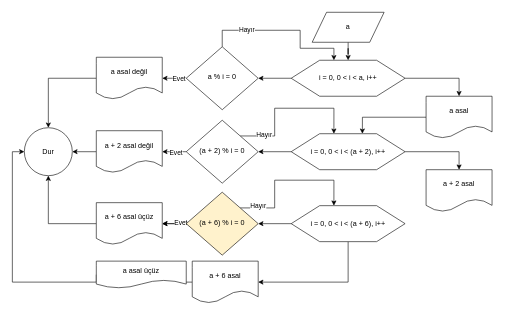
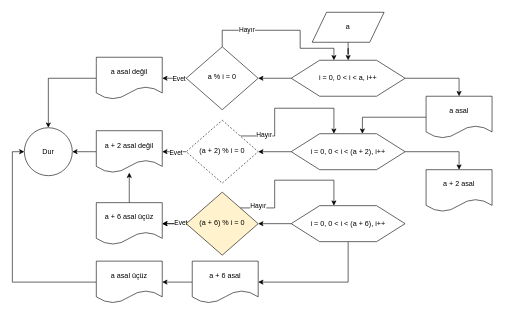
  <mxCell id="0" />
  <mxCell id="1" parent="0" />
  <mxCell id="2" value="Dur" style="strokeWidth=1;html=1;shape=mxgraph.flowchart.start_2;whiteSpace=wrap;strokeColor=default;" vertex="1" parent="1"><mxGeometry x="40" y="212.5" width="80" height="80" as="geometry" /></mxCell>
  <mxCell id="3" style="edgeStyle=orthogonalEdgeStyle;rounded=0;orthogonalLoop=1;jettySize=auto;html=1;entryX=1;entryY=0.5;entryDx=0;entryDy=0;" edge="1" parent="1" source="5" target="10"><mxGeometry relative="1" as="geometry" /></mxCell>
  <mxCell id="4" style="edgeStyle=orthogonalEdgeStyle;rounded=0;orthogonalLoop=1;jettySize=auto;html=1;exitX=1;exitY=0.5;exitDx=0;exitDy=0;entryX=0.5;entryY=0;entryDx=0;entryDy=0;" edge="1" parent="1" source="5" target="37"><mxGeometry relative="1" as="geometry" /></mxCell>
  <mxCell id="5" value="i = 0, 0 &amp;lt; i &amp;lt; a, i++" style="shape=hexagon;perimeter=hexagonPerimeter2;whiteSpace=wrap;html=1;size=0.25;strokeWidth=1;" vertex="1" parent="1"><mxGeometry x="485" y="100" width="190" height="60" as="geometry" /></mxCell>
  <mxCell id="6" style="edgeStyle=orthogonalEdgeStyle;rounded=0;orthogonalLoop=1;jettySize=auto;html=1;exitX=0;exitY=0.5;exitDx=0;exitDy=0;" edge="1" parent="1" source="10" target="14"><mxGeometry relative="1" as="geometry" /></mxCell>
  <mxCell id="7" value="Evet" style="edgeLabel;html=1;align=center;verticalAlign=middle;resizable=0;points=[];" vertex="1" connectable="0" parent="6"><mxGeometry x="-0.35" relative="1" as="geometry"><mxPoint as="offset" /></mxGeometry></mxCell>
  <mxCell id="8" style="edgeStyle=orthogonalEdgeStyle;rounded=0;orthogonalLoop=1;jettySize=auto;html=1;exitX=0.5;exitY=0;exitDx=0;exitDy=0;entryX=0.375;entryY=0;entryDx=0;entryDy=0;" edge="1" parent="1" source="10" target="5"><mxGeometry relative="1" as="geometry"><Array as="points"><mxPoint x="370" y="50" /><mxPoint x="500" y="50" /><mxPoint x="500" y="80" /><mxPoint x="556" y="80" /></Array></mxGeometry></mxCell>
  <mxCell id="9" value="Hayır" style="edgeLabel;html=1;align=center;verticalAlign=middle;resizable=0;points=[];" vertex="1" connectable="0" parent="8"><mxGeometry x="-0.488" y="1" relative="1" as="geometry"><mxPoint as="offset" /></mxGeometry></mxCell>
  <mxCell id="10" value="a % i = 0" style="rhombus;whiteSpace=wrap;html=1;shadow=0;fontFamily=Helvetica;fontSize=12;align=center;strokeWidth=1;spacing=6;spacingTop=-4;" vertex="1" parent="1"><mxGeometry x="310" y="77.5" width="120" height="105" as="geometry" /></mxCell>
  <mxCell id="11" style="edgeStyle=orthogonalEdgeStyle;rounded=0;orthogonalLoop=1;jettySize=auto;html=1;entryX=0.5;entryY=0;entryDx=0;entryDy=0;" edge="1" parent="1" source="12" target="5"><mxGeometry relative="1" as="geometry" /></mxCell>
  <mxCell id="12" value="a" style="shape=parallelogram;perimeter=parallelogramPerimeter;whiteSpace=wrap;html=1;dashed=0;strokeWidth=1;" vertex="1" parent="1"><mxGeometry x="520" y="20" width="120" height="50" as="geometry" /></mxCell>
  <mxCell id="13" style="edgeStyle=orthogonalEdgeStyle;rounded=0;orthogonalLoop=1;jettySize=auto;html=1;entryX=0.5;entryY=0;entryDx=0;entryDy=0;entryPerimeter=0;" edge="1" parent="1" source="14" target="2"><mxGeometry relative="1" as="geometry" /></mxCell>
  <mxCell id="14" value="a asal değil" style="shape=document;whiteSpace=wrap;html=1;boundedLbl=1;" vertex="1" parent="1"><mxGeometry x="160" y="95" width="110" height="70" as="geometry" /></mxCell>
  <mxCell id="15" style="edgeStyle=orthogonalEdgeStyle;rounded=0;orthogonalLoop=1;jettySize=auto;html=1;entryX=1;entryY=0.5;entryDx=0;entryDy=0;" edge="1" parent="1" source="17" target="22"><mxGeometry relative="1" as="geometry" /></mxCell>
  <mxCell id="16" style="edgeStyle=orthogonalEdgeStyle;rounded=0;orthogonalLoop=1;jettySize=auto;html=1;entryX=0.5;entryY=0;entryDx=0;entryDy=0;" edge="1" parent="1" source="17" target="38"><mxGeometry relative="1" as="geometry" /></mxCell>
  <mxCell id="17" value="i = 0, 0 &amp;lt; i &amp;lt; (a + 2), i++" style="shape=hexagon;perimeter=hexagonPerimeter2;whiteSpace=wrap;html=1;size=0.25;strokeWidth=1;" vertex="1" parent="1"><mxGeometry x="485" y="222.5" width="190" height="60" as="geometry" /></mxCell>
  <mxCell id="18" style="edgeStyle=orthogonalEdgeStyle;rounded=0;orthogonalLoop=1;jettySize=auto;html=1;entryX=1;entryY=0.5;entryDx=0;entryDy=0;" edge="1" parent="1" source="22" target="24"><mxGeometry relative="1" as="geometry" /></mxCell>
  <mxCell id="19" value="Evet" style="edgeLabel;html=1;align=center;verticalAlign=middle;resizable=0;points=[];" vertex="1" connectable="0" parent="18"><mxGeometry x="-0.1" y="2" relative="1" as="geometry"><mxPoint as="offset" /></mxGeometry></mxCell>
  <mxCell id="20" style="edgeStyle=orthogonalEdgeStyle;rounded=0;orthogonalLoop=1;jettySize=auto;html=1;exitX=1;exitY=0;exitDx=0;exitDy=0;entryX=0.375;entryY=0;entryDx=0;entryDy=0;" edge="1" parent="1" source="22" target="17"><mxGeometry relative="1" as="geometry" /></mxCell>
  <mxCell id="21" value="Hayır" style="edgeLabel;html=1;align=center;verticalAlign=middle;resizable=0;points=[];" vertex="1" connectable="0" parent="20"><mxGeometry x="-0.682" y="3" relative="1" as="geometry"><mxPoint as="offset" /></mxGeometry></mxCell>
- <mxCell id="22" value="(a + 2) % i = 0" style="rhombus;whiteSpace=wrap;html=1;shadow=0;fontFamily=Helvetica;fontSize=12;align=center;strokeWidth=1;spacing=6;spacingTop=-4;" vertex="1" parent="1"><mxGeometry x="310" y="200" width="120" height="105" as="geometry" /></mxCell>
+ <mxCell id="22" value="(a + 2) % i = 0" style="rhombus;whiteSpace=wrap;html=1;shadow=0;fontFamily=Helvetica;fontSize=12;align=center;strokeWidth=1;spacing=6;spacingTop=-4;dashed=1;" vertex="1" parent="1"><mxGeometry x="310" y="200" width="120" height="105" as="geometry" /></mxCell>
  <mxCell id="23" style="edgeStyle=orthogonalEdgeStyle;rounded=0;orthogonalLoop=1;jettySize=auto;html=1;entryX=1;entryY=0.5;entryDx=0;entryDy=0;entryPerimeter=0;" edge="1" parent="1" source="24" target="2"><mxGeometry relative="1" as="geometry" /></mxCell>
  <mxCell id="24" value="a + 2 asal değil" style="shape=document;whiteSpace=wrap;html=1;boundedLbl=1;" vertex="1" parent="1"><mxGeometry x="160" y="217.5" width="110" height="70" as="geometry" /></mxCell>
  <mxCell id="25" style="edgeStyle=orthogonalEdgeStyle;rounded=0;orthogonalLoop=1;jettySize=auto;html=1;entryX=1;entryY=0.5;entryDx=0;entryDy=0;" edge="1" parent="1" source="27" target="33"><mxGeometry relative="1" as="geometry" /></mxCell>
  <mxCell id="26" style="edgeStyle=orthogonalEdgeStyle;rounded=0;orthogonalLoop=1;jettySize=auto;html=1;entryX=1;entryY=0.5;entryDx=0;entryDy=0;exitX=0.5;exitY=1;exitDx=0;exitDy=0;" edge="1" parent="1" source="27" target="40"><mxGeometry relative="1" as="geometry"><mxPoint x="580" y="440" as="targetPoint" /></mxGeometry></mxCell>
  <mxCell id="27" value="i = 0, 0 &amp;lt; i &amp;lt; (a + 6), i++" style="shape=hexagon;perimeter=hexagonPerimeter2;whiteSpace=wrap;html=1;size=0.25;strokeWidth=1;" vertex="1" parent="1"><mxGeometry x="485" y="342.5" width="190" height="60" as="geometry" /></mxCell>
  <mxCell id="28" style="edgeStyle=orthogonalEdgeStyle;rounded=0;orthogonalLoop=1;jettySize=auto;html=1;exitX=1;exitY=0;exitDx=0;exitDy=0;entryX=0.375;entryY=0;entryDx=0;entryDy=0;" edge="1" parent="1" source="33" target="27"><mxGeometry relative="1" as="geometry" /></mxCell>
  <mxCell id="29" value="Hayır" style="edgeLabel;html=1;align=center;verticalAlign=middle;resizable=0;points=[];" vertex="1" connectable="0" parent="28"><mxGeometry x="-0.633" y="-1" relative="1" as="geometry"><mxPoint x="-15" y="-5" as="offset" /></mxGeometry></mxCell>
  <mxCell id="30" style="edgeStyle=orthogonalEdgeStyle;rounded=0;orthogonalLoop=1;jettySize=auto;html=1;exitX=0;exitY=0.5;exitDx=0;exitDy=0;entryX=1;entryY=0.5;entryDx=0;entryDy=0;" edge="1" parent="1" source="33" target="35"><mxGeometry relative="1" as="geometry" /></mxCell>
  <mxCell id="31" value="" style="edgeStyle=orthogonalEdgeStyle;rounded=0;orthogonalLoop=1;jettySize=auto;html=1;" edge="1" parent="1" source="33" target="35"><mxGeometry relative="1" as="geometry" /></mxCell>
  <mxCell id="32" value="Evet" style="edgeLabel;html=1;align=center;verticalAlign=middle;resizable=0;points=[];" vertex="1" connectable="0" parent="31"><mxGeometry x="0.05" y="-2" relative="1" as="geometry"><mxPoint x="11" as="offset" /></mxGeometry></mxCell>
  <mxCell id="33" value="(a + 6) % i = 0" style="rhombus;whiteSpace=wrap;html=1;shadow=0;fontFamily=Helvetica;fontSize=12;align=center;strokeWidth=1;spacing=6;spacingTop=-4;fillColor=#fff2cc;" vertex="1" parent="1"><mxGeometry x="310" y="320" width="120" height="105" as="geometry" /></mxCell>
- <mxCell id="34" style="edgeStyle=orthogonalEdgeStyle;rounded=0;orthogonalLoop=1;jettySize=auto;html=1;entryX=0.5;entryY=1;entryDx=0;entryDy=0;entryPerimeter=0;" edge="1" parent="1" source="35" target="2"><mxGeometry relative="1" as="geometry" /></mxCell>
+ <mxCell id="34" style="edgeStyle=orthogonalEdgeStyle;rounded=0;orthogonalLoop=1;jettySize=auto;html=1;" edge="1" parent="1" source="35" target="24"><mxGeometry relative="1" as="geometry" /></mxCell>
  <mxCell id="35" value="a + 6 asal üçüz" style="shape=document;whiteSpace=wrap;html=1;boundedLbl=1;" vertex="1" parent="1"><mxGeometry x="160" y="337.5" width="110" height="70" as="geometry" /></mxCell>
  <mxCell id="36" style="edgeStyle=orthogonalEdgeStyle;rounded=0;orthogonalLoop=1;jettySize=auto;html=1;entryX=0.625;entryY=0;entryDx=0;entryDy=0;" edge="1" parent="1" source="37" target="17"><mxGeometry relative="1" as="geometry" /></mxCell>
  <mxCell id="37" value="a asal" style="shape=document;whiteSpace=wrap;html=1;boundedLbl=1;" vertex="1" parent="1"><mxGeometry x="710" y="160" width="110" height="70" as="geometry" /></mxCell>
  <mxCell id="38" value="a + 2 asal" style="shape=document;whiteSpace=wrap;html=1;boundedLbl=1;" vertex="1" parent="1"><mxGeometry x="710" y="282.5" width="110" height="70" as="geometry" /></mxCell>
  <mxCell id="39" style="edgeStyle=orthogonalEdgeStyle;rounded=0;orthogonalLoop=1;jettySize=auto;html=1;entryX=1;entryY=0.5;entryDx=0;entryDy=0;" edge="1" parent="1" source="40" target="42"><mxGeometry relative="1" as="geometry" /></mxCell>
  <mxCell id="40" value="a + 6 asal" style="shape=document;whiteSpace=wrap;html=1;boundedLbl=1;" vertex="1" parent="1"><mxGeometry x="320" y="435" width="110" height="70" as="geometry" /></mxCell>
  <mxCell id="41" style="edgeStyle=orthogonalEdgeStyle;rounded=0;orthogonalLoop=1;jettySize=auto;html=1;entryX=0;entryY=0.5;entryDx=0;entryDy=0;entryPerimeter=0;exitX=0;exitY=0.5;exitDx=0;exitDy=0;" edge="1" parent="1" source="42" target="2"><mxGeometry relative="1" as="geometry"><Array as="points"><mxPoint x="20" y="470" /><mxPoint x="20" y="253" /></Array></mxGeometry></mxCell>
- <mxCell id="42" value="a asal üçüz" style="shape=document;whiteSpace=wrap;html=1;boundedLbl=1;" vertex="1" parent="1"><mxGeometry x="160" y="435" width="150" height="45" as="geometry" /></mxCell>
+ <mxCell id="42" value="a asal üçüz" style="shape=document;whiteSpace=wrap;html=1;boundedLbl=1;" vertex="1" parent="1"><mxGeometry x="160" y="435" width="110" height="70" as="geometry" /></mxCell>
